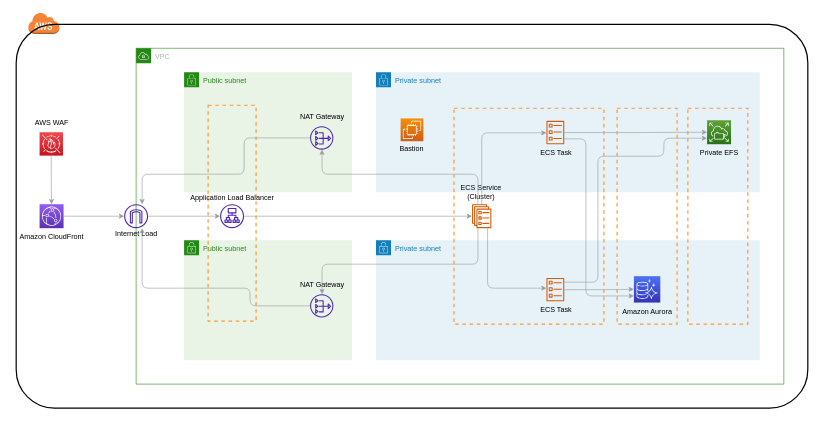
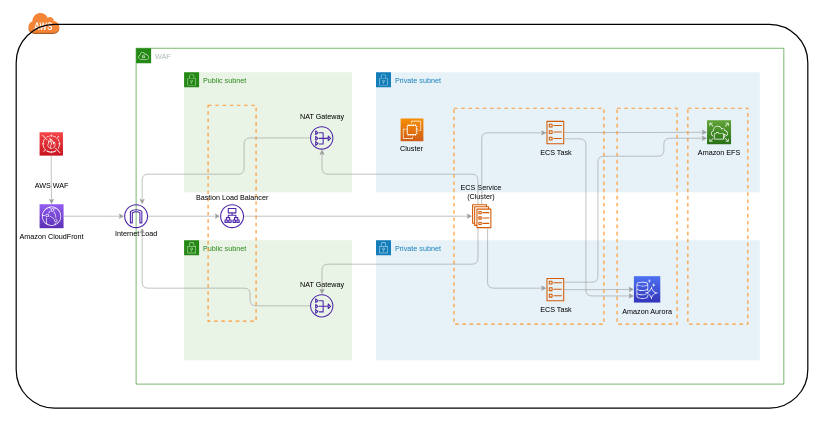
  <mxCell id="0" />
  <mxCell id="1" parent="0" />
- <mxCell id="2" value="VPC" style="points=[[0,0],[0.25,0],[0.5,0],[0.75,0],[1,0],[1,0.25],[1,0.5],[1,0.75],[1,1],[0.75,1],[0.5,1],[0.25,1],[0,1],[0,0.75],[0,0.5],[0,0.25]];outlineConnect=0;gradientColor=none;html=1;whiteSpace=wrap;fontSize=12;fontStyle=0;container=1;pointerEvents=0;collapsible=0;recursiveResize=0;shape=mxgraph.aws4.group;grIcon=mxgraph.aws4.group_vpc;strokeColor=#248814;fillColor=none;verticalAlign=top;align=left;spacingLeft=30;fontColor=#AAB7B8;dashed=0;" parent="1" vertex="1"><mxGeometry x="226" y="80" width="1080" height="560" as="geometry" /></mxCell>
+ <mxCell id="2" value="WAF" style="points=[[0,0],[0.25,0],[0.5,0],[0.75,0],[1,0],[1,0.25],[1,0.5],[1,0.75],[1,1],[0.75,1],[0.5,1],[0.25,1],[0,1],[0,0.75],[0,0.5],[0,0.25]];outlineConnect=0;gradientColor=none;html=1;whiteSpace=wrap;fontSize=12;fontStyle=0;container=1;pointerEvents=0;collapsible=0;recursiveResize=0;shape=mxgraph.aws4.group;grIcon=mxgraph.aws4.group_vpc;strokeColor=#248814;fillColor=none;verticalAlign=top;align=left;spacingLeft=30;fontColor=#AAB7B8;dashed=0;" parent="1" vertex="1"><mxGeometry x="226" y="80" width="1080" height="560" as="geometry" /></mxCell>
  <mxCell id="3" value="Public subnet" style="points=[[0,0],[0.25,0],[0.5,0],[0.75,0],[1,0],[1,0.25],[1,0.5],[1,0.75],[1,1],[0.75,1],[0.5,1],[0.25,1],[0,1],[0,0.75],[0,0.5],[0,0.25]];outlineConnect=0;gradientColor=none;html=1;whiteSpace=wrap;fontSize=12;fontStyle=0;container=1;pointerEvents=0;collapsible=0;recursiveResize=0;shape=mxgraph.aws4.group;grIcon=mxgraph.aws4.group_security_group;grStroke=0;strokeColor=#248814;fillColor=#E9F3E6;verticalAlign=top;align=left;spacingLeft=30;fontColor=#248814;dashed=0;" parent="2" vertex="1"><mxGeometry x="80" y="320" width="280" height="200" as="geometry" /></mxCell>
  <mxCell id="4" value="" style="sketch=0;outlineConnect=0;fontColor=#232F3E;gradientColor=none;fillColor=#4D27AA;strokeColor=none;dashed=0;verticalLabelPosition=bottom;verticalAlign=top;align=center;html=1;fontSize=12;fontStyle=0;aspect=fixed;pointerEvents=1;shape=mxgraph.aws4.nat_gateway;" parent="3" vertex="1"><mxGeometry x="210" y="90" width="39" height="39" as="geometry" /></mxCell>
  <mxCell id="5" value="&lt;font color=&quot;#000000&quot;&gt;NAT Gateway&lt;/font&gt;" style="text;html=1;align=center;verticalAlign=middle;resizable=0;points=[];autosize=1;strokeColor=none;fillColor=none;" parent="3" vertex="1"><mxGeometry x="179.5" y="60" width="100" height="30" as="geometry" /></mxCell>
  <mxCell id="6" value="Public subnet" style="points=[[0,0],[0.25,0],[0.5,0],[0.75,0],[1,0],[1,0.25],[1,0.5],[1,0.75],[1,1],[0.75,1],[0.5,1],[0.25,1],[0,1],[0,0.75],[0,0.5],[0,0.25]];outlineConnect=0;gradientColor=none;html=1;whiteSpace=wrap;fontSize=12;fontStyle=0;container=1;pointerEvents=0;collapsible=0;recursiveResize=0;shape=mxgraph.aws4.group;grIcon=mxgraph.aws4.group_security_group;grStroke=0;strokeColor=#248814;fillColor=#E9F3E6;verticalAlign=top;align=left;spacingLeft=30;fontColor=#248814;dashed=0;" parent="2" vertex="1"><mxGeometry x="80" y="40" width="280" height="200" as="geometry" /></mxCell>
  <mxCell id="7" value="" style="sketch=0;outlineConnect=0;fontColor=#232F3E;gradientColor=none;fillColor=#4D27AA;strokeColor=none;dashed=0;verticalLabelPosition=bottom;verticalAlign=top;align=center;html=1;fontSize=12;fontStyle=0;aspect=fixed;pointerEvents=1;shape=mxgraph.aws4.nat_gateway;" parent="6" vertex="1"><mxGeometry x="210" y="90" width="39" height="39" as="geometry" /></mxCell>
  <mxCell id="8" value="&lt;font color=&quot;#000000&quot;&gt;NAT Gateway&lt;/font&gt;" style="text;html=1;align=center;verticalAlign=middle;resizable=0;points=[];autosize=1;strokeColor=none;fillColor=none;" parent="6" vertex="1"><mxGeometry x="180" y="60" width="100" height="30" as="geometry" /></mxCell>
  <mxCell id="9" value="" style="rounded=0;whiteSpace=wrap;html=1;shadow=0;fontColor=#000000;dashed=1;fillColor=none;strokeWidth=2;strokeColor=#FF9933;" parent="6" vertex="1"><mxGeometry x="40" y="55" width="80" height="360" as="geometry" /></mxCell>
  <mxCell id="10" value="" style="sketch=0;outlineConnect=0;fontColor=#232F3E;gradientColor=none;fillColor=#4D27AA;strokeColor=none;dashed=0;verticalLabelPosition=bottom;verticalAlign=top;align=center;html=1;fontSize=12;fontStyle=0;aspect=fixed;pointerEvents=1;shape=mxgraph.aws4.application_load_balancer;" parent="2" vertex="1"><mxGeometry x="140" y="260" width="40" height="40" as="geometry" /></mxCell>
  <mxCell id="11" value="Private subnet" style="points=[[0,0],[0.25,0],[0.5,0],[0.75,0],[1,0],[1,0.25],[1,0.5],[1,0.75],[1,1],[0.75,1],[0.5,1],[0.25,1],[0,1],[0,0.75],[0,0.5],[0,0.25]];outlineConnect=0;gradientColor=none;html=1;whiteSpace=wrap;fontSize=12;fontStyle=0;container=1;pointerEvents=0;collapsible=0;recursiveResize=0;shape=mxgraph.aws4.group;grIcon=mxgraph.aws4.group_security_group;grStroke=0;strokeColor=#147EBA;fillColor=#E6F2F8;verticalAlign=top;align=left;spacingLeft=30;fontColor=#147EBA;dashed=0;shadow=0;strokeWidth=2;" parent="2" vertex="1"><mxGeometry x="400" y="40" width="640" height="200" as="geometry" /></mxCell>
- <mxCell id="12" value="&lt;font color=&quot;#000000&quot;&gt;Private EFS&lt;/font&gt;" style="text;html=1;align=center;verticalAlign=middle;resizable=0;points=[];autosize=1;strokeColor=none;fillColor=none;" parent="11" vertex="1"><mxGeometry x="527" y="120" width="90" height="30" as="geometry" /></mxCell>
+ <mxCell id="12" value="&lt;font color=&quot;#000000&quot;&gt;Amazon EFS&lt;/font&gt;" style="text;html=1;align=center;verticalAlign=middle;resizable=0;points=[];autosize=1;strokeColor=none;fillColor=none;" parent="11" vertex="1"><mxGeometry x="527" y="120" width="90" height="30" as="geometry" /></mxCell>
  <mxCell id="13" value="" style="sketch=0;points=[[0,0,0],[0.25,0,0],[0.5,0,0],[0.75,0,0],[1,0,0],[0,1,0],[0.25,1,0],[0.5,1,0],[0.75,1,0],[1,1,0],[0,0.25,0],[0,0.5,0],[0,0.75,0],[1,0.25,0],[1,0.5,0],[1,0.75,0]];outlineConnect=0;fontColor=#232F3E;gradientColor=#60A337;gradientDirection=north;fillColor=#277116;strokeColor=#ffffff;dashed=0;verticalLabelPosition=bottom;verticalAlign=top;align=center;html=1;fontSize=12;fontStyle=0;aspect=fixed;shape=mxgraph.aws4.resourceIcon;resIcon=mxgraph.aws4.elastic_file_system;shadow=0;strokeWidth=2;" parent="11" vertex="1"><mxGeometry x="552" y="80" width="40" height="40" as="geometry" /></mxCell>
  <mxCell id="14" value="&lt;font color=&quot;#000000&quot;&gt;ECS Task&lt;/font&gt;" style="text;html=1;align=center;verticalAlign=middle;resizable=0;points=[];autosize=1;strokeColor=none;fillColor=none;" parent="11" vertex="1"><mxGeometry x="260" y="119" width="80" height="30" as="geometry" /></mxCell>
  <mxCell id="15" value="" style="sketch=0;outlineConnect=0;fontColor=#232F3E;gradientColor=none;fillColor=#D45B07;strokeColor=none;dashed=0;verticalLabelPosition=bottom;verticalAlign=top;align=center;html=1;fontSize=12;fontStyle=0;aspect=fixed;pointerEvents=1;shape=mxgraph.aws4.ecs_task;shadow=0;strokeWidth=2;" parent="11" vertex="1"><mxGeometry x="284" y="81" width="30.06" height="39" as="geometry" /></mxCell>
  <mxCell id="16" value="" style="sketch=0;points=[[0,0,0],[0.25,0,0],[0.5,0,0],[0.75,0,0],[1,0,0],[0,1,0],[0.25,1,0],[0.5,1,0],[0.75,1,0],[1,1,0],[0,0.25,0],[0,0.5,0],[0,0.75,0],[1,0.25,0],[1,0.5,0],[1,0.75,0]];outlineConnect=0;fontColor=#232F3E;gradientColor=#F78E04;gradientDirection=north;fillColor=#D05C17;strokeColor=#ffffff;dashed=0;verticalLabelPosition=bottom;verticalAlign=top;align=center;html=1;fontSize=12;fontStyle=0;aspect=fixed;shape=mxgraph.aws4.resourceIcon;resIcon=mxgraph.aws4.ec2;shadow=0;strokeWidth=2;" parent="11" vertex="1"><mxGeometry x="41" y="77" width="38" height="38" as="geometry" /></mxCell>
- <mxCell id="17" value="&lt;font color=&quot;#000000&quot;&gt;Bastion&lt;br&gt;&lt;/font&gt;" style="text;html=1;align=center;verticalAlign=middle;resizable=0;points=[];autosize=1;strokeColor=none;fillColor=none;" parent="11" vertex="1"><mxGeometry x="29" y="113" width="60" height="30" as="geometry" /></mxCell>
+ <mxCell id="17" value="&lt;font color=&quot;#000000&quot;&gt;Cluster&lt;br&gt;&lt;/font&gt;" style="text;html=1;align=center;verticalAlign=middle;resizable=0;points=[];autosize=1;strokeColor=none;fillColor=none;" parent="11" vertex="1"><mxGeometry x="29" y="113" width="60" height="30" as="geometry" /></mxCell>
  <mxCell id="18" value="" style="endArrow=classic;html=1;fontColor=#000000;strokeColor=#999999;strokeWidth=1;edgeStyle=orthogonalEdgeStyle;" parent="11" source="15" target="13" edge="1"><mxGeometry width="50" height="50" relative="1" as="geometry"><mxPoint x="323.877" y="372.5" as="sourcePoint" /><mxPoint x="540" y="110" as="targetPoint" /><Array as="points" /></mxGeometry></mxCell>
  <mxCell id="19" value="Private subnet" style="points=[[0,0],[0.25,0],[0.5,0],[0.75,0],[1,0],[1,0.25],[1,0.5],[1,0.75],[1,1],[0.75,1],[0.5,1],[0.25,1],[0,1],[0,0.75],[0,0.5],[0,0.25]];outlineConnect=0;gradientColor=none;html=1;whiteSpace=wrap;fontSize=12;fontStyle=0;container=1;pointerEvents=0;collapsible=0;recursiveResize=0;shape=mxgraph.aws4.group;grIcon=mxgraph.aws4.group_security_group;grStroke=0;strokeColor=#147EBA;fillColor=#E6F2F8;verticalAlign=top;align=left;spacingLeft=30;fontColor=#147EBA;dashed=0;shadow=0;strokeWidth=2;" parent="2" vertex="1"><mxGeometry x="400" y="320" width="640" height="200" as="geometry" /></mxCell>
  <mxCell id="20" value="" style="rounded=0;whiteSpace=wrap;html=1;shadow=0;fontColor=#000000;dashed=1;fillColor=none;strokeWidth=2;strokeColor=#FF9933;" parent="19" vertex="1"><mxGeometry x="402" y="-220" width="100" height="360" as="geometry" /></mxCell>
  <mxCell id="21" value="" style="sketch=0;points=[[0,0,0],[0.25,0,0],[0.5,0,0],[0.75,0,0],[1,0,0],[0,1,0],[0.25,1,0],[0.5,1,0],[0.75,1,0],[1,1,0],[0,0.25,0],[0,0.5,0],[0,0.75,0],[1,0.25,0],[1,0.5,0],[1,0.75,0]];outlineConnect=0;fontColor=#232F3E;gradientColor=#4D72F3;gradientDirection=north;fillColor=#3334B9;strokeColor=#ffffff;dashed=0;verticalLabelPosition=bottom;verticalAlign=top;align=center;html=1;fontSize=12;fontStyle=0;aspect=fixed;shape=mxgraph.aws4.resourceIcon;resIcon=mxgraph.aws4.aurora;shadow=0;strokeWidth=2;" parent="19" vertex="1"><mxGeometry x="430" y="60" width="44" height="44" as="geometry" /></mxCell>
  <mxCell id="22" value="&lt;font color=&quot;#000000&quot;&gt;Amazon Aurora&lt;/font&gt;" style="text;html=1;align=center;verticalAlign=middle;resizable=0;points=[];autosize=1;strokeColor=none;fillColor=none;" parent="19" vertex="1"><mxGeometry x="397" y="104" width="110" height="30" as="geometry" /></mxCell>
  <mxCell id="23" value="&lt;font color=&quot;#000000&quot;&gt;ECS Service&lt;br&gt;(Cluster)&lt;br&gt;&lt;/font&gt;" style="text;html=1;align=center;verticalAlign=middle;resizable=0;points=[];autosize=1;strokeColor=none;fillColor=none;" parent="19" vertex="1"><mxGeometry x="130" y="-101" width="90" height="40" as="geometry" /></mxCell>
  <mxCell id="24" value="&lt;font color=&quot;#000000&quot;&gt;ECS Task&lt;/font&gt;" style="text;html=1;align=center;verticalAlign=middle;resizable=0;points=[];autosize=1;strokeColor=none;fillColor=none;" parent="19" vertex="1"><mxGeometry x="260" y="102" width="80" height="30" as="geometry" /></mxCell>
  <mxCell id="25" value="" style="sketch=0;outlineConnect=0;fontColor=#232F3E;gradientColor=none;fillColor=#D45B07;strokeColor=none;dashed=0;verticalLabelPosition=bottom;verticalAlign=top;align=center;html=1;fontSize=12;fontStyle=0;aspect=fixed;pointerEvents=1;shape=mxgraph.aws4.ecs_task;shadow=0;strokeWidth=2;" parent="19" vertex="1"><mxGeometry x="284" y="63" width="30.06" height="39" as="geometry" /></mxCell>
  <mxCell id="26" value="" style="endArrow=classic;html=1;fontColor=#000000;entryX=0;entryY=0.5;entryDx=0;entryDy=0;entryPerimeter=0;strokeColor=#999999;strokeWidth=1;edgeStyle=orthogonalEdgeStyle;" parent="19" source="25" target="21" edge="1"><mxGeometry width="50" height="50" relative="1" as="geometry"><mxPoint x="70" y="-150" as="sourcePoint" /><mxPoint x="120" y="-200" as="targetPoint" /></mxGeometry></mxCell>
  <mxCell id="27" value="" style="rounded=0;whiteSpace=wrap;html=1;shadow=0;fontColor=#000000;dashed=1;fillColor=none;strokeWidth=2;strokeColor=#FF9933;" parent="19" vertex="1"><mxGeometry x="130" y="-220" width="250" height="360" as="geometry" /></mxCell>
  <mxCell id="28" value="" style="rounded=0;whiteSpace=wrap;html=1;shadow=0;fontColor=#000000;dashed=1;fillColor=none;strokeWidth=2;strokeColor=#FF9933;" parent="19" vertex="1"><mxGeometry x="520" y="-220" width="100" height="360" as="geometry" /></mxCell>
- <mxCell id="29" value="&lt;font color=&quot;#000000&quot;&gt;Application Load Balancer&lt;/font&gt;" style="text;html=1;align=center;verticalAlign=middle;resizable=0;points=[];autosize=1;strokeColor=none;fillColor=none;" parent="2" vertex="1"><mxGeometry x="80" y="235" width="160" height="30" as="geometry" /></mxCell>
+ <mxCell id="29" value="&lt;font color=&quot;#000000&quot;&gt;Bastion Load Balancer&lt;/font&gt;" style="text;html=1;align=center;verticalAlign=middle;resizable=0;points=[];autosize=1;strokeColor=none;fillColor=none;" parent="2" vertex="1"><mxGeometry x="80" y="235" width="160" height="30" as="geometry" /></mxCell>
  <mxCell id="30" value="" style="sketch=0;outlineConnect=0;fontColor=#232F3E;gradientColor=none;fillColor=#D45B07;strokeColor=none;dashed=0;verticalLabelPosition=bottom;verticalAlign=top;align=center;html=1;fontSize=12;fontStyle=0;aspect=fixed;pointerEvents=1;shape=mxgraph.aws4.ecs_service;shadow=0;strokeWidth=2;" parent="2" vertex="1"><mxGeometry x="560" y="260" width="32.5" height="40" as="geometry" /></mxCell>
  <mxCell id="31" value="&lt;font color=&quot;#000000&quot;&gt;Internet Load&lt;/font&gt;" style="text;html=1;align=center;verticalAlign=middle;resizable=0;points=[];autosize=1;strokeColor=none;fillColor=none;" parent="2" vertex="1"><mxGeometry x="-55" y="295" width="110" height="30" as="geometry" /></mxCell>
  <mxCell id="32" value="" style="sketch=0;outlineConnect=0;fontColor=#232F3E;gradientColor=none;fillColor=#4D27AA;strokeColor=none;dashed=0;verticalLabelPosition=bottom;verticalAlign=top;align=center;html=1;fontSize=12;fontStyle=0;aspect=fixed;pointerEvents=1;shape=mxgraph.aws4.internet_gateway;shadow=0;strokeWidth=2;" parent="2" vertex="1"><mxGeometry x="-20" y="260" width="40" height="40" as="geometry" /></mxCell>
  <mxCell id="33" value="" style="endArrow=classic;html=1;fontColor=#000000;entryX=0;entryY=0.75;entryDx=0;entryDy=0;strokeColor=#999999;strokeWidth=1;edgeStyle=orthogonalEdgeStyle;entryPerimeter=0;" parent="2" source="25" target="13" edge="1"><mxGeometry width="50" height="50" relative="1" as="geometry"><mxPoint x="723.877" y="412.5" as="sourcePoint" /><mxPoint x="840" y="412" as="targetPoint" /><Array as="points"><mxPoint x="770" y="390" /><mxPoint x="770" y="180" /><mxPoint x="880" y="180" /><mxPoint x="880" y="150" /></Array></mxGeometry></mxCell>
  <mxCell id="34" value="" style="endArrow=classic;html=1;fontColor=#000000;strokeColor=#999999;strokeWidth=1;edgeStyle=orthogonalEdgeStyle;entryX=0;entryY=0.75;entryDx=0;entryDy=0;entryPerimeter=0;" parent="2" source="15" target="21" edge="1"><mxGeometry width="50" height="50" relative="1" as="geometry"><mxPoint x="723.877" y="150.5" as="sourcePoint" /><mxPoint x="962" y="150" as="targetPoint" /><Array as="points"><mxPoint x="750" y="151" /><mxPoint x="750" y="413" /></Array></mxGeometry></mxCell>
  <mxCell id="35" value="" style="endArrow=classic;html=1;fontColor=#000000;strokeColor=#999999;strokeWidth=1;edgeStyle=orthogonalEdgeStyle;" parent="2" source="10" target="30" edge="1"><mxGeometry width="50" height="50" relative="1" as="geometry"><mxPoint x="723.877" y="161" as="sourcePoint" /><mxPoint x="840" y="423" as="targetPoint" /><Array as="points"><mxPoint x="430" y="280" /><mxPoint x="430" y="280" /></Array></mxGeometry></mxCell>
  <mxCell id="36" value="" style="endArrow=classic;html=1;fontColor=#000000;strokeColor=#999999;strokeWidth=1;edgeStyle=orthogonalEdgeStyle;" parent="2" source="30" target="15" edge="1"><mxGeometry width="50" height="50" relative="1" as="geometry"><mxPoint x="723.877" y="150.5" as="sourcePoint" /><mxPoint x="962" y="150" as="targetPoint" /><Array as="points"><mxPoint x="576" y="141" /></Array></mxGeometry></mxCell>
  <mxCell id="37" value="" style="endArrow=classic;html=1;fontColor=#000000;strokeColor=#999999;strokeWidth=1;edgeStyle=orthogonalEdgeStyle;" parent="2" source="30" target="25" edge="1"><mxGeometry width="50" height="50" relative="1" as="geometry"><mxPoint x="586.3" y="270" as="sourcePoint" /><mxPoint x="694.183" y="151" as="targetPoint" /><Array as="points"><mxPoint x="586" y="400" /></Array></mxGeometry></mxCell>
  <mxCell id="38" value="" style="endArrow=classic;html=1;fontColor=#000000;strokeColor=#999999;strokeWidth=1;edgeStyle=orthogonalEdgeStyle;" parent="2" source="30" target="7" edge="1"><mxGeometry width="50" height="50" relative="1" as="geometry"><mxPoint x="190" y="290" as="sourcePoint" /><mxPoint x="570.111" y="290" as="targetPoint" /><Array as="points"><mxPoint x="570" y="210" /><mxPoint x="310" y="210" /></Array></mxGeometry></mxCell>
  <mxCell id="39" value="" style="endArrow=classic;html=1;fontColor=#000000;strokeColor=#999999;strokeWidth=1;edgeStyle=orthogonalEdgeStyle;" parent="2" source="30" target="4" edge="1"><mxGeometry width="50" height="50" relative="1" as="geometry"><mxPoint x="586.3" y="270" as="sourcePoint" /><mxPoint x="320" y="179" as="targetPoint" /><Array as="points"><mxPoint x="570" y="360" /><mxPoint x="310" y="360" /></Array></mxGeometry></mxCell>
  <mxCell id="40" value="" style="endArrow=classic;html=1;fontColor=#000000;strokeColor=#999999;strokeWidth=1;edgeStyle=orthogonalEdgeStyle;" parent="2" source="32" target="10" edge="1"><mxGeometry width="50" height="50" relative="1" as="geometry"><mxPoint x="190" y="290" as="sourcePoint" /><mxPoint x="570.111" y="290" as="targetPoint" /><Array as="points" /></mxGeometry></mxCell>
  <mxCell id="41" value="" style="endArrow=classic;html=1;fontColor=#000000;strokeColor=#999999;strokeWidth=1;edgeStyle=orthogonalEdgeStyle;" parent="2" source="7" target="32" edge="1"><mxGeometry width="50" height="50" relative="1" as="geometry"><mxPoint x="580" y="270" as="sourcePoint" /><mxPoint x="320" y="179" as="targetPoint" /><Array as="points"><mxPoint x="180" y="150" /><mxPoint x="180" y="210" /><mxPoint x="10" y="210" /></Array></mxGeometry></mxCell>
  <mxCell id="42" value="" style="endArrow=classic;html=1;fontColor=#000000;strokeColor=#999999;strokeWidth=1;edgeStyle=orthogonalEdgeStyle;" parent="2" source="4" target="32" edge="1"><mxGeometry width="50" height="50" relative="1" as="geometry"><mxPoint x="300" y="159.5" as="sourcePoint" /><mxPoint x="20" y="270.0" as="targetPoint" /><Array as="points"><mxPoint x="190" y="430" /><mxPoint x="190" y="400" /><mxPoint x="10" y="400" /></Array></mxGeometry></mxCell>
  <mxCell id="43" value="" style="sketch=0;points=[[0,0,0],[0.25,0,0],[0.5,0,0],[0.75,0,0],[1,0,0],[0,1,0],[0.25,1,0],[0.5,1,0],[0.75,1,0],[1,1,0],[0,0.25,0],[0,0.5,0],[0,0.75,0],[1,0.25,0],[1,0.5,0],[1,0.75,0]];outlineConnect=0;fontColor=#232F3E;gradientColor=#945DF2;gradientDirection=north;fillColor=#5A30B5;strokeColor=#ffffff;dashed=0;verticalLabelPosition=bottom;verticalAlign=top;align=center;html=1;fontSize=12;fontStyle=0;aspect=fixed;shape=mxgraph.aws4.resourceIcon;resIcon=mxgraph.aws4.cloudfront;shadow=0;strokeWidth=2;" parent="1" vertex="1"><mxGeometry x="65" y="340" width="40" height="40" as="geometry" /></mxCell>
  <mxCell id="44" value="&lt;font color=&quot;#000000&quot;&gt;Amazon CloudFront&lt;/font&gt;" style="text;html=1;align=center;verticalAlign=middle;resizable=0;points=[];autosize=1;strokeColor=none;fillColor=none;" parent="1" vertex="1"><mxGeometry x="20" y="380" width="130" height="30" as="geometry" /></mxCell>
  <mxCell id="45" value="" style="endArrow=classic;html=1;fontColor=#000000;strokeColor=#999999;strokeWidth=1;edgeStyle=orthogonalEdgeStyle;" parent="1" source="43" edge="1"><mxGeometry width="50" height="50" relative="1" as="geometry"><mxPoint x="256" y="370" as="sourcePoint" /><mxPoint x="206" y="360" as="targetPoint" /><Array as="points" /></mxGeometry></mxCell>
  <mxCell id="46" value="" style="sketch=0;points=[[0,0,0],[0.25,0,0],[0.5,0,0],[0.75,0,0],[1,0,0],[0,1,0],[0.25,1,0],[0.5,1,0],[0.75,1,0],[1,1,0],[0,0.25,0],[0,0.5,0],[0,0.75,0],[1,0.25,0],[1,0.5,0],[1,0.75,0]];outlineConnect=0;fontColor=#232F3E;gradientColor=#F54749;gradientDirection=north;fillColor=#C7131F;strokeColor=#ffffff;dashed=0;verticalLabelPosition=bottom;verticalAlign=top;align=center;html=1;fontSize=12;fontStyle=0;aspect=fixed;shape=mxgraph.aws4.resourceIcon;resIcon=mxgraph.aws4.waf;shadow=0;strokeWidth=2;" parent="1" vertex="1"><mxGeometry x="65" y="220" width="39" height="39" as="geometry" /></mxCell>
- <mxCell id="47" value="&lt;font color=&quot;#000000&quot;&gt;AWS WAF&lt;/font&gt;" style="text;html=1;align=center;verticalAlign=middle;resizable=0;points=[];autosize=1;strokeColor=none;fillColor=none;" parent="1" vertex="1"><mxGeometry x="45" y="190" width="80" height="30" as="geometry" /></mxCell>
+ <mxCell id="47" value="&lt;font color=&quot;#000000&quot;&gt;AWS WAF&lt;/font&gt;" style="text;html=1;align=center;verticalAlign=middle;resizable=0;points=[];autosize=1;strokeColor=none;fillColor=none;" parent="1" vertex="1"><mxGeometry x="45" y="295" width="80" height="30" as="geometry" /></mxCell>
  <mxCell id="48" value="" style="endArrow=classic;html=1;fontColor=#000000;strokeColor=#999999;strokeWidth=1;edgeStyle=orthogonalEdgeStyle;exitX=0.5;exitY=1;exitDx=0;exitDy=0;exitPerimeter=0;entryX=0.5;entryY=0;entryDx=0;entryDy=0;entryPerimeter=0;" parent="1" source="46" target="43" edge="1"><mxGeometry width="50" height="50" relative="1" as="geometry"><mxPoint x="115" y="370" as="sourcePoint" /><mxPoint x="216" y="370" as="targetPoint" /><Array as="points" /></mxGeometry></mxCell>
  <mxCell id="49" value="" style="dashed=0;html=1;shape=mxgraph.aws3.cloud;fillColor=#F58536;gradientColor=none;dashed=0;" vertex="1" parent="1"><mxGeometry x="46" y="20" width="52" height="36" as="geometry" /></mxCell>
  <mxCell id="50" value="" style="rounded=1;arcSize=10;dashed=0;fillColor=none;gradientColor=none;strokeWidth=2;" vertex="1" parent="1"><mxGeometry x="26" y="40" width="1320" height="640" as="geometry" /></mxCell>
